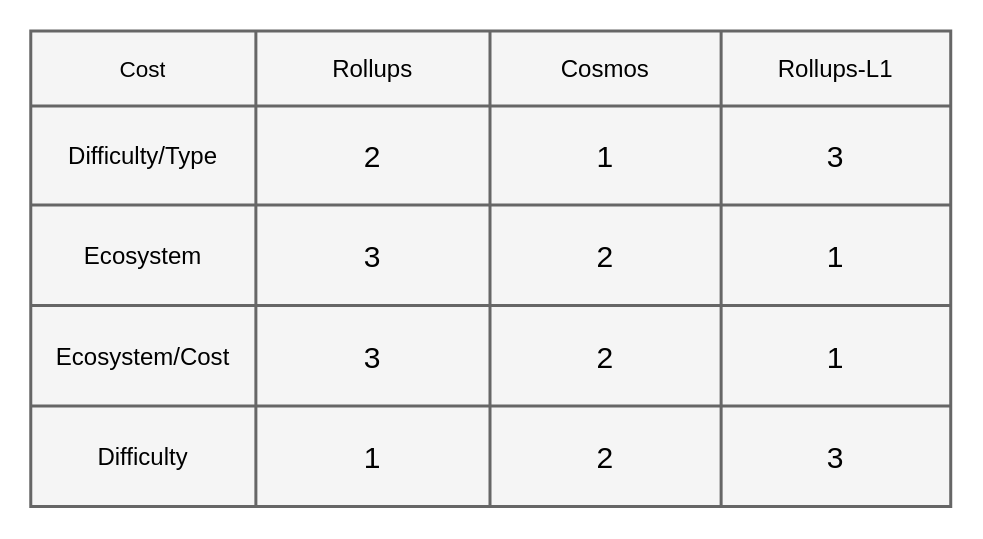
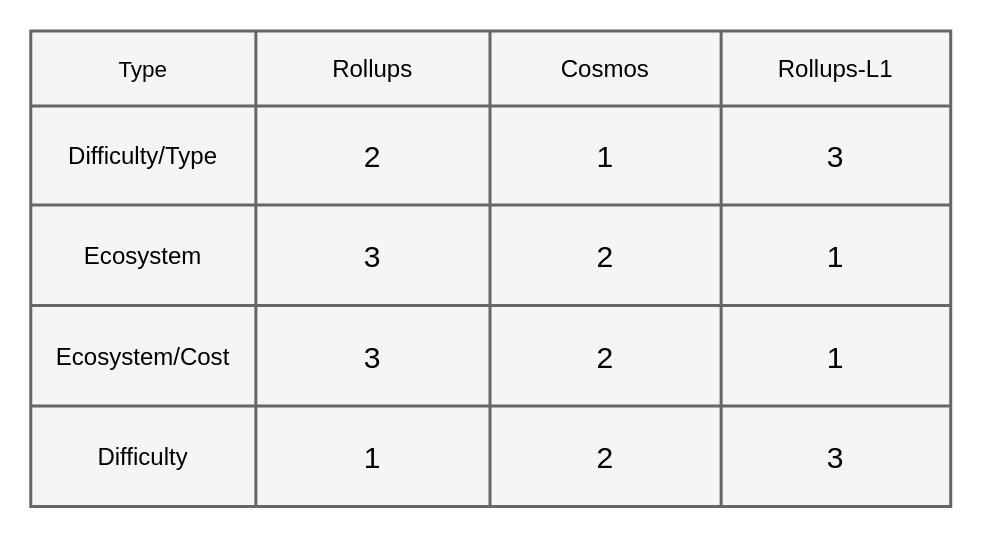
  <mxCell id="0" />
  <mxCell id="1" parent="0" />
  <mxCell id="2" value="" style="shape=table;html=1;whiteSpace=wrap;startSize=0;container=1;collapsible=0;childLayout=tableLayout;strokeWidth=2;fillColor=#f5f5f5;strokeColor=#666666;fontColor=#333333;" vertex="1" parent="1"><mxGeometry x="20" y="20" width="613" height="317" as="geometry" /></mxCell>
  <mxCell id="3" value="" style="shape=tableRow;horizontal=0;startSize=0;swimlaneHead=0;swimlaneBody=0;top=0;left=0;bottom=0;right=0;collapsible=0;dropTarget=0;fillColor=none;points=[[0,0.5],[1,0.5]];portConstraint=eastwest;" vertex="1" parent="2"><mxGeometry width="613" height="50" as="geometry" /></mxCell>
- <mxCell id="4" value="&lt;font style=&quot;font-size: 15px;&quot;&gt;Cost&lt;/font&gt;" style="shape=partialRectangle;html=1;whiteSpace=wrap;connectable=0;fillColor=none;top=0;left=0;bottom=0;right=0;overflow=hidden;" vertex="1" parent="3"><mxGeometry width="150" height="50" as="geometry"><mxRectangle width="150" height="50" as="alternateBounds" /></mxGeometry></mxCell>
+ <mxCell id="4" value="&lt;font style=&quot;font-size: 15px;&quot;&gt;Type&lt;/font&gt;" style="shape=partialRectangle;html=1;whiteSpace=wrap;connectable=0;fillColor=none;top=0;left=0;bottom=0;right=0;overflow=hidden;" vertex="1" parent="3"><mxGeometry width="150" height="50" as="geometry"><mxRectangle width="150" height="50" as="alternateBounds" /></mxGeometry></mxCell>
  <mxCell id="5" value="&lt;font style=&quot;font-size: 16px;&quot;&gt;Rollups&lt;/font&gt;" style="shape=partialRectangle;html=1;whiteSpace=wrap;connectable=0;fillColor=none;top=0;left=0;bottom=0;right=0;overflow=hidden;" vertex="1" parent="3"><mxGeometry x="150" width="156" height="50" as="geometry"><mxRectangle width="156" height="50" as="alternateBounds" /></mxGeometry></mxCell>
  <mxCell id="6" value="&lt;font style=&quot;font-size: 16px;&quot;&gt;Cosmos&lt;/font&gt;" style="shape=partialRectangle;html=1;whiteSpace=wrap;connectable=0;fillColor=none;top=0;left=0;bottom=0;right=0;overflow=hidden;" vertex="1" parent="3"><mxGeometry x="306" width="154" height="50" as="geometry"><mxRectangle width="154" height="50" as="alternateBounds" /></mxGeometry></mxCell>
  <mxCell id="7" value="&lt;font style=&quot;font-size: 16px;&quot;&gt;Rollups-L1&lt;/font&gt;" style="shape=partialRectangle;html=1;whiteSpace=wrap;connectable=0;fillColor=none;top=0;left=0;bottom=0;right=0;overflow=hidden;" vertex="1" parent="3"><mxGeometry x="460" width="153" height="50" as="geometry"><mxRectangle width="153" height="50" as="alternateBounds" /></mxGeometry></mxCell>
  <mxCell id="8" value="" style="shape=tableRow;horizontal=0;startSize=0;swimlaneHead=0;swimlaneBody=0;top=0;left=0;bottom=0;right=0;collapsible=0;dropTarget=0;fillColor=none;points=[[0,0.5],[1,0.5]];portConstraint=eastwest;" vertex="1" parent="2"><mxGeometry y="50" width="613" height="66" as="geometry" /></mxCell>
  <mxCell id="9" value="&lt;font style=&quot;font-size: 16px;&quot;&gt;Difficulty/Type&lt;/font&gt;" style="shape=partialRectangle;html=1;whiteSpace=wrap;connectable=0;fillColor=none;top=0;left=0;bottom=0;right=0;overflow=hidden;" vertex="1" parent="8"><mxGeometry width="150" height="66" as="geometry"><mxRectangle width="150" height="66" as="alternateBounds" /></mxGeometry></mxCell>
  <mxCell id="10" value="&lt;font style=&quot;font-size: 20px;&quot;&gt;2&lt;/font&gt;" style="shape=partialRectangle;html=1;whiteSpace=wrap;connectable=0;fillColor=none;top=0;left=0;bottom=0;right=0;overflow=hidden;" vertex="1" parent="8"><mxGeometry x="150" width="156" height="66" as="geometry"><mxRectangle width="156" height="66" as="alternateBounds" /></mxGeometry></mxCell>
  <mxCell id="11" value="&lt;font style=&quot;font-size: 20px;&quot;&gt;1&lt;/font&gt;" style="shape=partialRectangle;html=1;whiteSpace=wrap;connectable=0;fillColor=none;top=0;left=0;bottom=0;right=0;overflow=hidden;" vertex="1" parent="8"><mxGeometry x="306" width="154" height="66" as="geometry"><mxRectangle width="154" height="66" as="alternateBounds" /></mxGeometry></mxCell>
  <mxCell id="12" value="&lt;span style=&quot;font-size: 20px;&quot;&gt;3&lt;/span&gt;" style="shape=partialRectangle;html=1;whiteSpace=wrap;connectable=0;fillColor=none;top=0;left=0;bottom=0;right=0;overflow=hidden;" vertex="1" parent="8"><mxGeometry x="460" width="153" height="66" as="geometry"><mxRectangle width="153" height="66" as="alternateBounds" /></mxGeometry></mxCell>
  <mxCell id="13" style="shape=tableRow;horizontal=0;startSize=0;swimlaneHead=0;swimlaneBody=0;top=0;left=0;bottom=0;right=0;collapsible=0;dropTarget=0;fillColor=none;points=[[0,0.5],[1,0.5]];portConstraint=eastwest;" vertex="1" parent="2"><mxGeometry y="116" width="613" height="67" as="geometry" /></mxCell>
  <mxCell id="14" value="&lt;font style=&quot;font-size: 16px;&quot;&gt;Ecosystem&lt;/font&gt;" style="shape=partialRectangle;html=1;whiteSpace=wrap;connectable=0;fillColor=none;top=0;left=0;bottom=0;right=0;overflow=hidden;" vertex="1" parent="13"><mxGeometry width="150" height="67" as="geometry"><mxRectangle width="150" height="67" as="alternateBounds" /></mxGeometry></mxCell>
  <mxCell id="15" value="&lt;span style=&quot;font-size: 20px;&quot;&gt;3&lt;/span&gt;" style="shape=partialRectangle;html=1;whiteSpace=wrap;connectable=0;fillColor=none;top=0;left=0;bottom=0;right=0;overflow=hidden;" vertex="1" parent="13"><mxGeometry x="150" width="156" height="67" as="geometry"><mxRectangle width="156" height="67" as="alternateBounds" /></mxGeometry></mxCell>
  <mxCell id="16" value="&lt;span style=&quot;font-size: 20px;&quot;&gt;2&lt;/span&gt;" style="shape=partialRectangle;html=1;whiteSpace=wrap;connectable=0;fillColor=none;top=0;left=0;bottom=0;right=0;overflow=hidden;" vertex="1" parent="13"><mxGeometry x="306" width="154" height="67" as="geometry"><mxRectangle width="154" height="67" as="alternateBounds" /></mxGeometry></mxCell>
  <mxCell id="17" value="&lt;span style=&quot;font-size: 20px;&quot;&gt;1&lt;/span&gt;" style="shape=partialRectangle;html=1;whiteSpace=wrap;connectable=0;fillColor=none;top=0;left=0;bottom=0;right=0;overflow=hidden;pointerEvents=1;" vertex="1" parent="13"><mxGeometry x="460" width="153" height="67" as="geometry"><mxRectangle width="153" height="67" as="alternateBounds" /></mxGeometry></mxCell>
  <mxCell id="18" style="shape=tableRow;horizontal=0;startSize=0;swimlaneHead=0;swimlaneBody=0;top=0;left=0;bottom=0;right=0;collapsible=0;dropTarget=0;fillColor=none;points=[[0,0.5],[1,0.5]];portConstraint=eastwest;" vertex="1" parent="2"><mxGeometry y="183" width="613" height="67" as="geometry" /></mxCell>
  <mxCell id="19" value="&lt;font style=&quot;font-size: 16px;&quot;&gt;Ecosystem/Cost&lt;/font&gt;" style="shape=partialRectangle;html=1;whiteSpace=wrap;connectable=0;fillColor=none;top=0;left=0;bottom=0;right=0;overflow=hidden;" vertex="1" parent="18"><mxGeometry width="150" height="67" as="geometry"><mxRectangle width="150" height="67" as="alternateBounds" /></mxGeometry></mxCell>
  <mxCell id="20" value="&lt;font style=&quot;font-size: 20px;&quot;&gt;3&lt;/font&gt;" style="shape=partialRectangle;html=1;whiteSpace=wrap;connectable=0;fillColor=none;top=0;left=0;bottom=0;right=0;overflow=hidden;" vertex="1" parent="18"><mxGeometry x="150" width="156" height="67" as="geometry"><mxRectangle width="156" height="67" as="alternateBounds" /></mxGeometry></mxCell>
  <mxCell id="21" value="&lt;span style=&quot;font-size: 20px;&quot;&gt;2&lt;/span&gt;" style="shape=partialRectangle;html=1;whiteSpace=wrap;connectable=0;fillColor=none;top=0;left=0;bottom=0;right=0;overflow=hidden;" vertex="1" parent="18"><mxGeometry x="306" width="154" height="67" as="geometry"><mxRectangle width="154" height="67" as="alternateBounds" /></mxGeometry></mxCell>
  <mxCell id="22" value="&lt;span style=&quot;font-size: 20px;&quot;&gt;1&lt;/span&gt;" style="shape=partialRectangle;html=1;whiteSpace=wrap;connectable=0;fillColor=none;top=0;left=0;bottom=0;right=0;overflow=hidden;pointerEvents=1;" vertex="1" parent="18"><mxGeometry x="460" width="153" height="67" as="geometry"><mxRectangle width="153" height="67" as="alternateBounds" /></mxGeometry></mxCell>
  <mxCell id="23" value="" style="shape=tableRow;horizontal=0;startSize=0;swimlaneHead=0;swimlaneBody=0;top=0;left=0;bottom=0;right=0;collapsible=0;dropTarget=0;fillColor=none;points=[[0,0.5],[1,0.5]];portConstraint=eastwest;" vertex="1" parent="2"><mxGeometry y="250" width="613" height="67" as="geometry" /></mxCell>
  <mxCell id="24" value="&lt;font style=&quot;font-size: 16px;&quot;&gt;Difficulty&lt;/font&gt;" style="shape=partialRectangle;html=1;whiteSpace=wrap;connectable=0;fillColor=none;top=0;left=0;bottom=0;right=0;overflow=hidden;" vertex="1" parent="23"><mxGeometry width="150" height="67" as="geometry"><mxRectangle width="150" height="67" as="alternateBounds" /></mxGeometry></mxCell>
  <mxCell id="25" value="&lt;span style=&quot;font-size: 20px;&quot;&gt;1&lt;/span&gt;" style="shape=partialRectangle;html=1;whiteSpace=wrap;connectable=0;fillColor=none;top=0;left=0;bottom=0;right=0;overflow=hidden;" vertex="1" parent="23"><mxGeometry x="150" width="156" height="67" as="geometry"><mxRectangle width="156" height="67" as="alternateBounds" /></mxGeometry></mxCell>
  <mxCell id="26" value="&lt;span style=&quot;font-size: 20px;&quot;&gt;2&lt;/span&gt;" style="shape=partialRectangle;html=1;whiteSpace=wrap;connectable=0;fillColor=none;top=0;left=0;bottom=0;right=0;overflow=hidden;" vertex="1" parent="23"><mxGeometry x="306" width="154" height="67" as="geometry"><mxRectangle width="154" height="67" as="alternateBounds" /></mxGeometry></mxCell>
  <mxCell id="27" value="&lt;font style=&quot;font-size: 20px;&quot;&gt;3&lt;/font&gt;" style="shape=partialRectangle;html=1;whiteSpace=wrap;connectable=0;fillColor=none;top=0;left=0;bottom=0;right=0;overflow=hidden;pointerEvents=1;" vertex="1" parent="23"><mxGeometry x="460" width="153" height="67" as="geometry"><mxRectangle width="153" height="67" as="alternateBounds" /></mxGeometry></mxCell>
